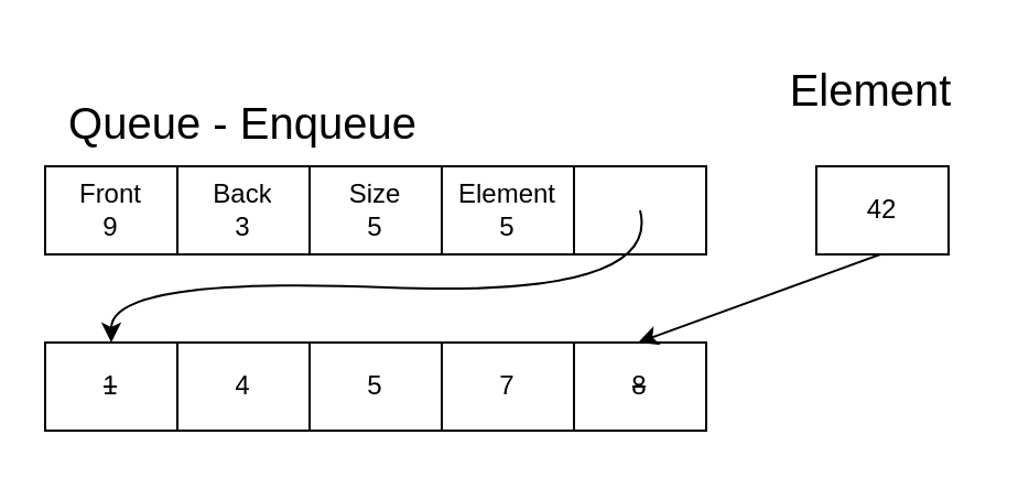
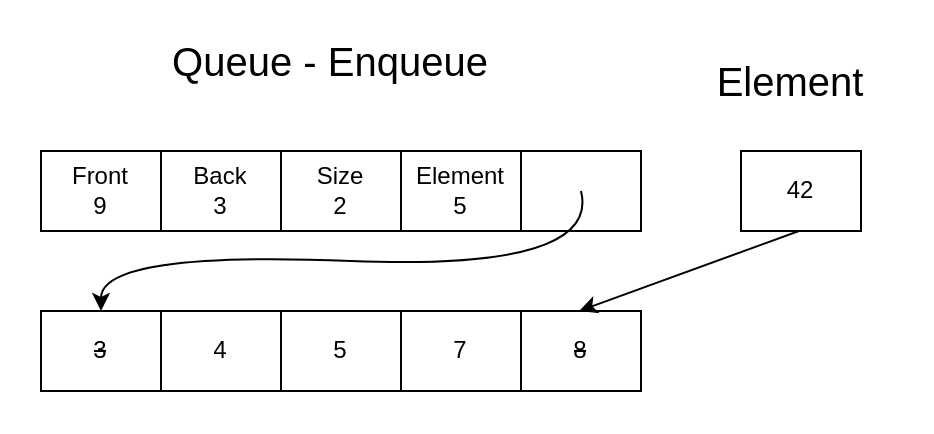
  <mxCell id="0" />
  <mxCell id="1" parent="0" />
  <mxCell id="2" value="" style="shape=table;startSize=0;container=1;collapsible=0;childLayout=tableLayout;" vertex="1" parent="1"><mxGeometry x="20" y="75" width="300" height="40" as="geometry" /></mxCell>
  <mxCell id="3" value="" style="shape=tableRow;horizontal=0;startSize=0;swimlaneHead=0;swimlaneBody=0;strokeColor=inherit;top=0;left=0;bottom=0;right=0;collapsible=0;dropTarget=0;fillColor=none;points=[[0,0.5],[1,0.5]];portConstraint=eastwest;" vertex="1" parent="2"><mxGeometry width="300" height="40" as="geometry" /></mxCell>
  <mxCell id="4" value="&lt;div&gt;Front&lt;/div&gt;9" style="shape=partialRectangle;html=1;whiteSpace=wrap;connectable=0;strokeColor=inherit;overflow=hidden;fillColor=none;top=0;left=0;bottom=0;right=0;pointerEvents=1;" vertex="1" parent="3"><mxGeometry width="60" height="40" as="geometry"><mxRectangle width="60" height="40" as="alternateBounds" /></mxGeometry></mxCell>
  <mxCell id="5" value="&lt;div&gt;Back&lt;/div&gt;3" style="shape=partialRectangle;html=1;whiteSpace=wrap;connectable=0;strokeColor=inherit;overflow=hidden;fillColor=none;top=0;left=0;bottom=0;right=0;pointerEvents=1;" vertex="1" parent="3"><mxGeometry x="60" width="60" height="40" as="geometry"><mxRectangle width="60" height="40" as="alternateBounds" /></mxGeometry></mxCell>
- <mxCell id="6" value="&lt;div&gt;Size&lt;/div&gt;5" style="shape=partialRectangle;html=1;whiteSpace=wrap;connectable=0;strokeColor=inherit;overflow=hidden;fillColor=none;top=0;left=0;bottom=0;right=0;pointerEvents=1;" vertex="1" parent="3"><mxGeometry x="120" width="60" height="40" as="geometry"><mxRectangle width="60" height="40" as="alternateBounds" /></mxGeometry></mxCell>
+ <mxCell id="6" value="&lt;div&gt;Size&lt;/div&gt;2" style="shape=partialRectangle;html=1;whiteSpace=wrap;connectable=0;strokeColor=inherit;overflow=hidden;fillColor=none;top=0;left=0;bottom=0;right=0;pointerEvents=1;" vertex="1" parent="3"><mxGeometry x="120" width="60" height="40" as="geometry"><mxRectangle width="60" height="40" as="alternateBounds" /></mxGeometry></mxCell>
  <mxCell id="7" value="&lt;div&gt;Element&lt;/div&gt;5" style="shape=partialRectangle;html=1;whiteSpace=wrap;connectable=0;strokeColor=inherit;overflow=hidden;fillColor=none;top=0;left=0;bottom=0;right=0;pointerEvents=1;" vertex="1" parent="3"><mxGeometry x="180" width="60" height="40" as="geometry"><mxRectangle width="60" height="40" as="alternateBounds" /></mxGeometry></mxCell>
  <mxCell id="8" value="" style="shape=partialRectangle;html=1;whiteSpace=wrap;connectable=0;strokeColor=inherit;overflow=hidden;fillColor=none;top=0;left=0;bottom=0;right=0;pointerEvents=1;" vertex="1" parent="3"><mxGeometry x="240" width="60" height="40" as="geometry"><mxRectangle width="60" height="40" as="alternateBounds" /></mxGeometry></mxCell>
- <mxCell id="9" value="&lt;font style=&quot;font-size: 20px;&quot;&gt;Queue - Enqueue&lt;br&gt;&lt;/font&gt;" style="text;html=1;strokeColor=none;fillColor=none;align=center;verticalAlign=middle;whiteSpace=wrap;rounded=0;" vertex="1" parent="1"><mxGeometry x="20" width="180" height="40" as="geometry" y="35" /></mxCell>
+ <mxCell id="9" value="&lt;font style=&quot;font-size: 20px;&quot;&gt;Queue - Enqueue&lt;br&gt;&lt;/font&gt;" style="text;html=1;strokeColor=none;fillColor=none;align=center;verticalAlign=middle;whiteSpace=wrap;rounded=0;" vertex="1" parent="1"><mxGeometry x="75" y="10" width="180" height="40" as="geometry" /></mxCell>
  <mxCell id="10" value="" style="shape=table;startSize=0;container=1;collapsible=0;childLayout=tableLayout;" vertex="1" parent="1"><mxGeometry x="20" y="155" width="300" height="40" as="geometry" /></mxCell>
  <mxCell id="11" value="" style="shape=tableRow;horizontal=0;startSize=0;swimlaneHead=0;swimlaneBody=0;strokeColor=inherit;top=0;left=0;bottom=0;right=0;collapsible=0;dropTarget=0;fillColor=none;points=[[0,0.5],[1,0.5]];portConstraint=eastwest;" vertex="1" parent="10"><mxGeometry width="300" height="40" as="geometry" /></mxCell>
- <mxCell id="12" value="&lt;strike&gt;1&lt;/strike&gt;" style="shape=partialRectangle;html=1;whiteSpace=wrap;connectable=0;strokeColor=inherit;overflow=hidden;fillColor=none;top=0;left=0;bottom=0;right=0;pointerEvents=1;" vertex="1" parent="11"><mxGeometry width="60" height="40" as="geometry"><mxRectangle width="60" height="40" as="alternateBounds" /></mxGeometry></mxCell>
+ <mxCell id="12" value="&lt;strike&gt;3&lt;/strike&gt;" style="shape=partialRectangle;html=1;whiteSpace=wrap;connectable=0;strokeColor=inherit;overflow=hidden;fillColor=none;top=0;left=0;bottom=0;right=0;pointerEvents=1;" vertex="1" parent="11"><mxGeometry width="60" height="40" as="geometry"><mxRectangle width="60" height="40" as="alternateBounds" /></mxGeometry></mxCell>
  <mxCell id="13" value="4" style="shape=partialRectangle;html=1;whiteSpace=wrap;connectable=0;strokeColor=inherit;overflow=hidden;fillColor=none;top=0;left=0;bottom=0;right=0;pointerEvents=1;" vertex="1" parent="11"><mxGeometry x="60" width="60" height="40" as="geometry"><mxRectangle width="60" height="40" as="alternateBounds" /></mxGeometry></mxCell>
  <mxCell id="14" value="5" style="shape=partialRectangle;html=1;whiteSpace=wrap;connectable=0;strokeColor=inherit;overflow=hidden;fillColor=none;top=0;left=0;bottom=0;right=0;pointerEvents=1;" vertex="1" parent="11"><mxGeometry x="120" width="60" height="40" as="geometry"><mxRectangle width="60" height="40" as="alternateBounds" /></mxGeometry></mxCell>
  <mxCell id="15" value="7" style="shape=partialRectangle;html=1;whiteSpace=wrap;connectable=0;strokeColor=inherit;overflow=hidden;fillColor=none;top=0;left=0;bottom=0;right=0;pointerEvents=1;" vertex="1" parent="11"><mxGeometry x="180" width="60" height="40" as="geometry"><mxRectangle width="60" height="40" as="alternateBounds" /></mxGeometry></mxCell>
  <mxCell id="16" value="&lt;strike&gt;8&lt;/strike&gt;" style="shape=partialRectangle;html=1;whiteSpace=wrap;connectable=0;strokeColor=inherit;overflow=hidden;fillColor=none;top=0;left=0;bottom=0;right=0;pointerEvents=1;" vertex="1" parent="11"><mxGeometry x="240" width="60" height="40" as="geometry"><mxRectangle width="60" height="40" as="alternateBounds" /></mxGeometry></mxCell>
  <mxCell id="17" value="" style="curved=1;endArrow=classic;html=1;rounded=0;entryX=0.1;entryY=0;entryDx=0;entryDy=0;entryPerimeter=0;" edge="1" parent="1" target="11"><mxGeometry width="50" height="50" relative="1" as="geometry"><mxPoint x="290" y="95" as="sourcePoint" /><mxPoint x="340" y="45" as="targetPoint" /><Array as="points"><mxPoint x="300" y="135" /><mxPoint x="50" y="125" /></Array></mxGeometry></mxCell>
  <mxCell id="18" value="" style="shape=table;startSize=0;container=1;collapsible=0;childLayout=tableLayout;" vertex="1" parent="1"><mxGeometry x="370" y="75" width="60" height="40" as="geometry" /></mxCell>
  <mxCell id="19" value="" style="shape=tableRow;horizontal=0;startSize=0;swimlaneHead=0;swimlaneBody=0;strokeColor=inherit;top=0;left=0;bottom=0;right=0;collapsible=0;dropTarget=0;fillColor=none;points=[[0,0.5],[1,0.5]];portConstraint=eastwest;" vertex="1" parent="18"><mxGeometry width="60" height="40" as="geometry" /></mxCell>
  <mxCell id="20" value="42" style="shape=partialRectangle;html=1;whiteSpace=wrap;connectable=0;strokeColor=inherit;overflow=hidden;fillColor=none;top=0;left=0;bottom=0;right=0;pointerEvents=1;" vertex="1" parent="19"><mxGeometry width="60" height="40" as="geometry"><mxRectangle width="60" height="40" as="alternateBounds" /></mxGeometry></mxCell>
  <mxCell id="21" value="&lt;font style=&quot;font-size: 20px;&quot;&gt;Element&lt;/font&gt;" style="text;html=1;strokeColor=none;fillColor=none;align=center;verticalAlign=middle;whiteSpace=wrap;rounded=0;" vertex="1" parent="1"><mxGeometry x="345" y="20" width="100" height="40" as="geometry" /></mxCell>
  <mxCell id="22" value="" style="endArrow=classic;html=1;rounded=0;entryX=0.897;entryY=0;entryDx=0;entryDy=0;entryPerimeter=0;exitX=0.483;exitY=1;exitDx=0;exitDy=0;exitPerimeter=0;" edge="1" parent="1" source="19" target="11"><mxGeometry width="50" height="50" relative="1" as="geometry"><mxPoint x="400" y="145" as="sourcePoint" /><mxPoint x="460" y="125" as="targetPoint" /></mxGeometry></mxCell>
